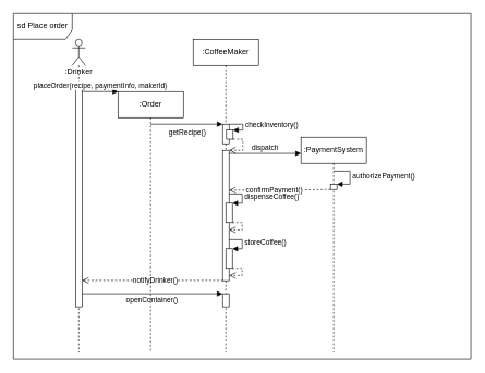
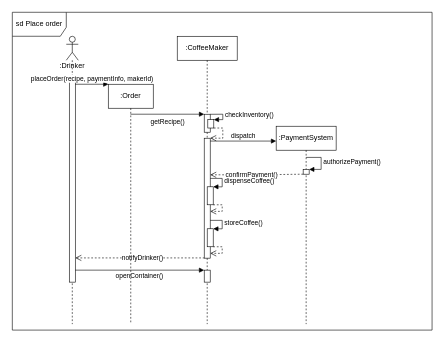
  <mxCell id="0" />
  <mxCell id="1" parent="0" />
  <mxCell id="2" value="sd Place order" style="shape=umlFrame;whiteSpace=wrap;html=1;width=90;height=40;" vertex="1" parent="1"><mxGeometry x="20" y="20" width="700" height="530" as="geometry" /></mxCell>
  <mxCell id="3" value="&lt;div&gt;:Drinker&lt;/div&gt;" style="shape=umlLifeline;participant=umlActor;perimeter=lifelinePerimeter;whiteSpace=wrap;html=1;container=1;collapsible=0;recursiveResize=0;verticalAlign=top;spacingTop=36;outlineConnect=0;" vertex="1" parent="1"><mxGeometry x="110" y="60" width="20" height="480" as="geometry" /></mxCell>
  <mxCell id="4" value="" style="html=1;points=[];perimeter=orthogonalPerimeter;" vertex="1" parent="3"><mxGeometry x="5" y="70" width="10" height="340" as="geometry" /></mxCell>
  <mxCell id="5" value="placeOrder(recipe, paymentInfo, makerId)" style="html=1;verticalAlign=bottom;endArrow=block;entryX=0.003;entryY=0;entryDx=0;entryDy=0;entryPerimeter=0;" edge="1" parent="1" source="4" target="25"><mxGeometry relative="1" as="geometry"><mxPoint x="110" y="150" as="sourcePoint" /><mxPoint x="269.5" y="200" as="targetPoint" /></mxGeometry></mxCell>
  <mxCell id="6" value="" style="html=1;verticalAlign=bottom;endArrow=open;dashed=1;endSize=8;exitX=0.06;exitY=0.998;exitDx=0;exitDy=0;exitPerimeter=0;" edge="1" parent="1" source="10" target="4"><mxGeometry relative="1" as="geometry"><mxPoint x="155" y="420" as="targetPoint" /><mxPoint x="340" y="420" as="sourcePoint" /></mxGeometry></mxCell>
  <mxCell id="7" value="notifyDrinker()" style="edgeLabel;html=1;align=center;verticalAlign=middle;resizable=0;points=[];" vertex="1" connectable="0" parent="6"><mxGeometry x="-0.038" relative="1" as="geometry"><mxPoint as="offset" /></mxGeometry></mxCell>
  <mxCell id="8" value=":CoffeeMaker" style="shape=umlLifeline;perimeter=lifelinePerimeter;whiteSpace=wrap;html=1;container=1;collapsible=0;recursiveResize=0;outlineConnect=0;" vertex="1" parent="1"><mxGeometry x="295" y="60" width="100" height="480" as="geometry" /></mxCell>
  <mxCell id="9" value="" style="html=1;points=[];perimeter=orthogonalPerimeter;align=center;" vertex="1" parent="8"><mxGeometry x="45" y="130" width="10" height="30" as="geometry" /></mxCell>
  <mxCell id="10" value="" style="html=1;points=[];perimeter=orthogonalPerimeter;" vertex="1" parent="1"><mxGeometry x="340" y="230" width="10" height="200" as="geometry" /></mxCell>
  <mxCell id="11" value=":PaymentSystem" style="shape=umlLifeline;perimeter=lifelinePerimeter;whiteSpace=wrap;html=1;container=1;collapsible=0;recursiveResize=0;outlineConnect=0;" vertex="1" parent="1"><mxGeometry x="460" y="210" width="100" height="330" as="geometry" /></mxCell>
  <mxCell id="12" value="" style="html=1;points=[];perimeter=orthogonalPerimeter;" vertex="1" parent="11"><mxGeometry x="45" y="72" width="10" height="8" as="geometry" /></mxCell>
  <mxCell id="13" value="authorizePayment()" style="edgeStyle=orthogonalEdgeStyle;html=1;align=left;spacingLeft=2;endArrow=block;rounded=0;entryX=1;entryY=0;" edge="1" parent="11" target="12"><mxGeometry relative="1" as="geometry"><mxPoint x="50" y="52" as="sourcePoint" /><Array as="points"><mxPoint x="75" y="52" /></Array></mxGeometry></mxCell>
  <mxCell id="14" value="dispatch" style="html=1;verticalAlign=bottom;endArrow=block;entryX=0;entryY=0.075;entryDx=0;entryDy=0;entryPerimeter=0;" edge="1" parent="1" source="10" target="11"><mxGeometry relative="1" as="geometry"><mxPoint x="215" y="300" as="sourcePoint" /></mxGeometry></mxCell>
  <mxCell id="15" value="" style="html=1;verticalAlign=bottom;endArrow=open;dashed=1;endSize=8;" edge="1" parent="1" source="12" target="10"><mxGeometry relative="1" as="geometry"><mxPoint x="350" y="277" as="targetPoint" /><mxPoint x="340" y="329" as="sourcePoint" /><Array as="points"><mxPoint x="430" y="291" /></Array></mxGeometry></mxCell>
  <mxCell id="16" value="confirmPayment()" style="edgeLabel;html=1;align=center;verticalAlign=middle;resizable=0;points=[];" vertex="1" connectable="0" parent="15"><mxGeometry x="0.123" y="-1" relative="1" as="geometry"><mxPoint as="offset" /></mxGeometry></mxCell>
  <mxCell id="17" value="dispenseCoffee()" style="edgeStyle=orthogonalEdgeStyle;html=1;align=left;spacingLeft=2;endArrow=block;rounded=0;entryX=1.002;entryY=0.002;entryDx=0;entryDy=0;entryPerimeter=0;" edge="1" parent="1" target="18"><mxGeometry relative="1" as="geometry"><mxPoint x="350" y="297" as="sourcePoint" /><Array as="points"><mxPoint x="370" y="297" /><mxPoint x="370" y="311" /><mxPoint x="355" y="311" /></Array><mxPoint x="354.67" y="318.32" as="targetPoint" /></mxGeometry></mxCell>
  <mxCell id="18" value="" style="html=1;points=[];perimeter=orthogonalPerimeter;" vertex="1" parent="1"><mxGeometry x="345" y="311" width="10" height="30" as="geometry" /></mxCell>
  <mxCell id="19" value="" style="html=1;verticalAlign=bottom;endArrow=open;dashed=1;endSize=8;exitX=1.002;exitY=1.001;exitDx=0;exitDy=0;exitPerimeter=0;rounded=0;" edge="1" parent="1" source="18"><mxGeometry relative="1" as="geometry"><mxPoint x="350" y="352" as="targetPoint" /><mxPoint x="340" y="357.5" as="sourcePoint" /><Array as="points"><mxPoint x="370" y="341" /><mxPoint x="370" y="352" /></Array></mxGeometry></mxCell>
  <mxCell id="20" value="storeCoffee()" style="edgeStyle=orthogonalEdgeStyle;html=1;align=left;spacingLeft=2;endArrow=block;rounded=0;entryX=1.001;entryY=0.003;entryDx=0;entryDy=0;entryPerimeter=0;" edge="1" parent="1" target="21"><mxGeometry relative="1" as="geometry"><mxPoint x="350" y="367" as="sourcePoint" /><Array as="points"><mxPoint x="370" y="367" /><mxPoint x="370" y="381" /><mxPoint x="355" y="381" /></Array><mxPoint x="354.67" y="388.32" as="targetPoint" /></mxGeometry></mxCell>
  <mxCell id="21" value="" style="html=1;points=[];perimeter=orthogonalPerimeter;" vertex="1" parent="1"><mxGeometry x="345" y="381" width="10" height="30" as="geometry" /></mxCell>
  <mxCell id="22" value="" style="html=1;verticalAlign=bottom;endArrow=open;dashed=1;endSize=8;exitX=1;exitY=1.001;exitDx=0;exitDy=0;exitPerimeter=0;rounded=0;" edge="1" parent="1" source="21"><mxGeometry relative="1" as="geometry"><mxPoint x="350" y="422" as="targetPoint" /><mxPoint x="340" y="427.5" as="sourcePoint" /><Array as="points"><mxPoint x="370" y="411" /><mxPoint x="370" y="422" /></Array></mxGeometry></mxCell>
  <mxCell id="23" value="" style="html=1;points=[];perimeter=orthogonalPerimeter;" vertex="1" parent="1"><mxGeometry x="340" y="450" width="10" height="20" as="geometry" /></mxCell>
  <mxCell id="24" value="openContainer()" style="html=1;verticalAlign=bottom;endArrow=block;entryX=-0.005;entryY=0.001;entryDx=0;entryDy=0;entryPerimeter=0;" edge="1" parent="1" source="4" target="23"><mxGeometry x="-0.004" y="-19" relative="1" as="geometry"><mxPoint x="220" y="220" as="sourcePoint" /><Array as="points"><mxPoint x="250" y="450" /></Array><mxPoint as="offset" /></mxGeometry></mxCell>
- <mxCell id="25" value="&lt;div&gt;:Order&lt;/div&gt;" style="shape=umlLifeline;perimeter=lifelinePerimeter;whiteSpace=wrap;html=1;container=1;collapsible=0;recursiveResize=0;outlineConnect=0;align=center;" vertex="1" parent="1"><mxGeometry x="180" y="140" width="100" height="400" as="geometry" /></mxCell>
+ <mxCell id="25" value="&lt;div&gt;:Order&lt;/div&gt;" style="shape=umlLifeline;perimeter=lifelinePerimeter;whiteSpace=wrap;html=1;container=1;collapsible=0;recursiveResize=0;outlineConnect=0;align=center;" vertex="1" parent="1"><mxGeometry x="180" y="140" width="75" height="400" as="geometry" /></mxCell>
  <mxCell id="26" value="getRecipe()" style="html=1;verticalAlign=bottom;endArrow=block;entryX=0;entryY=-0.001;entryDx=0;entryDy=0;entryPerimeter=0;" edge="1" parent="1" source="25" target="9"><mxGeometry x="0.016" y="-22" width="80" relative="1" as="geometry"><mxPoint x="240" y="209.8" as="sourcePoint" /><mxPoint x="320" y="209.8" as="targetPoint" /><mxPoint as="offset" /></mxGeometry></mxCell>
  <mxCell id="27" value="checkInventory()" style="edgeStyle=orthogonalEdgeStyle;html=1;align=left;spacingLeft=2;endArrow=block;rounded=0;entryX=1.002;entryY=0.002;entryDx=0;entryDy=0;entryPerimeter=0;exitX=1;exitY=0.004;exitDx=0;exitDy=0;exitPerimeter=0;" edge="1" parent="1" target="28" source="9"><mxGeometry relative="1" as="geometry"><mxPoint x="351" y="189" as="sourcePoint" /><Array as="points"><mxPoint x="351" y="190" /><mxPoint x="371" y="190" /><mxPoint x="371" y="199" /></Array><mxPoint x="355.67" y="190.32" as="targetPoint" /></mxGeometry></mxCell>
  <mxCell id="28" value="" style="html=1;points=[];perimeter=orthogonalPerimeter;" vertex="1" parent="1"><mxGeometry x="346" y="199" width="10" height="14" as="geometry" /></mxCell>
  <mxCell id="29" value="" style="html=1;verticalAlign=bottom;endArrow=open;dashed=1;endSize=8;exitX=1.002;exitY=1.001;exitDx=0;exitDy=0;exitPerimeter=0;rounded=0;entryX=0.99;entryY=-0.001;entryDx=0;entryDy=0;entryPerimeter=0;" edge="1" parent="1" source="28" target="10"><mxGeometry relative="1" as="geometry"><mxPoint x="351" y="224" as="targetPoint" /><mxPoint x="341" y="229.5" as="sourcePoint" /><Array as="points"><mxPoint x="371" y="213" /><mxPoint x="371" y="230" /></Array></mxGeometry></mxCell>
